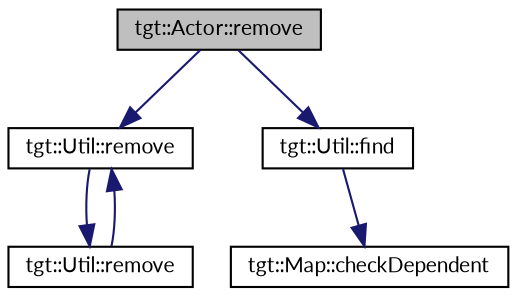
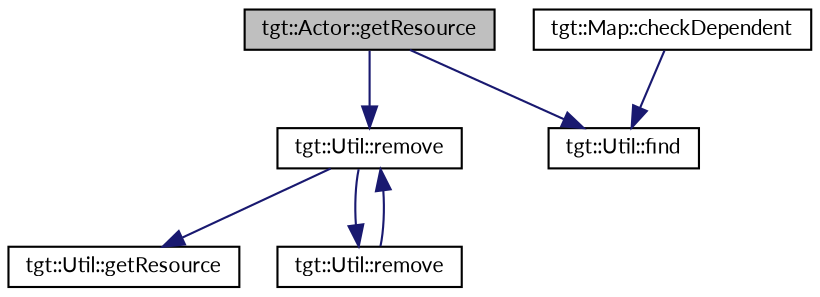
  digraph {
    fontname=Lato
    rankdir=TB
    node [color=black fillcolor=white fontname=Lato fontsize=10 shape=record style=filled]
    edge [color=midnightblue fontname=Lato fontsize=10 labelfontname=Helvetica labelfontsize=10 style=solid]
-   n1 [fillcolor=grey75 fontcolor=black height=0.2 label="tgt::Actor::remove" width=0.4]
+   n1 [fillcolor=grey75 fontcolor=black height=0.2 label="tgt::Actor::getResource" width=0.4]
    n2 [height=0.2 label="tgt::Util::remove" width=0.4]
    n3 [height=0.2 label="tgt::Util::find" width=0.4]
    n4 [height=0.2 label="tgt::Map::checkDependent" width=0.4]
+   n5 [height=0.2 label="tgt::Util::getResource" width=0.4]
    n6 [height=0.2 label="tgt::Util::remove" width=0.4]
    n1 -> n2
    n1 -> n3
+   n2 -> n5
    n2 -> n6
-   n3 -> n4
+   n4 -> n3
    n6 -> n2
  }
